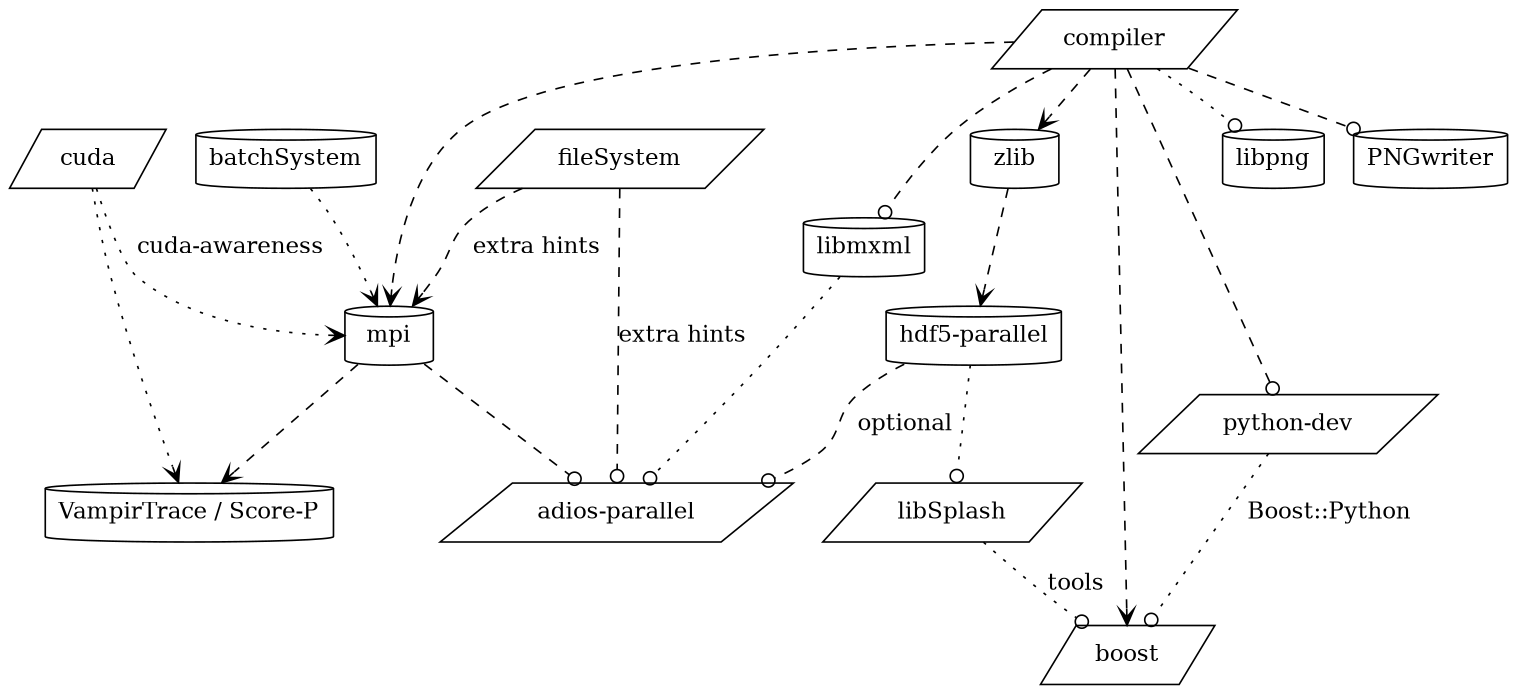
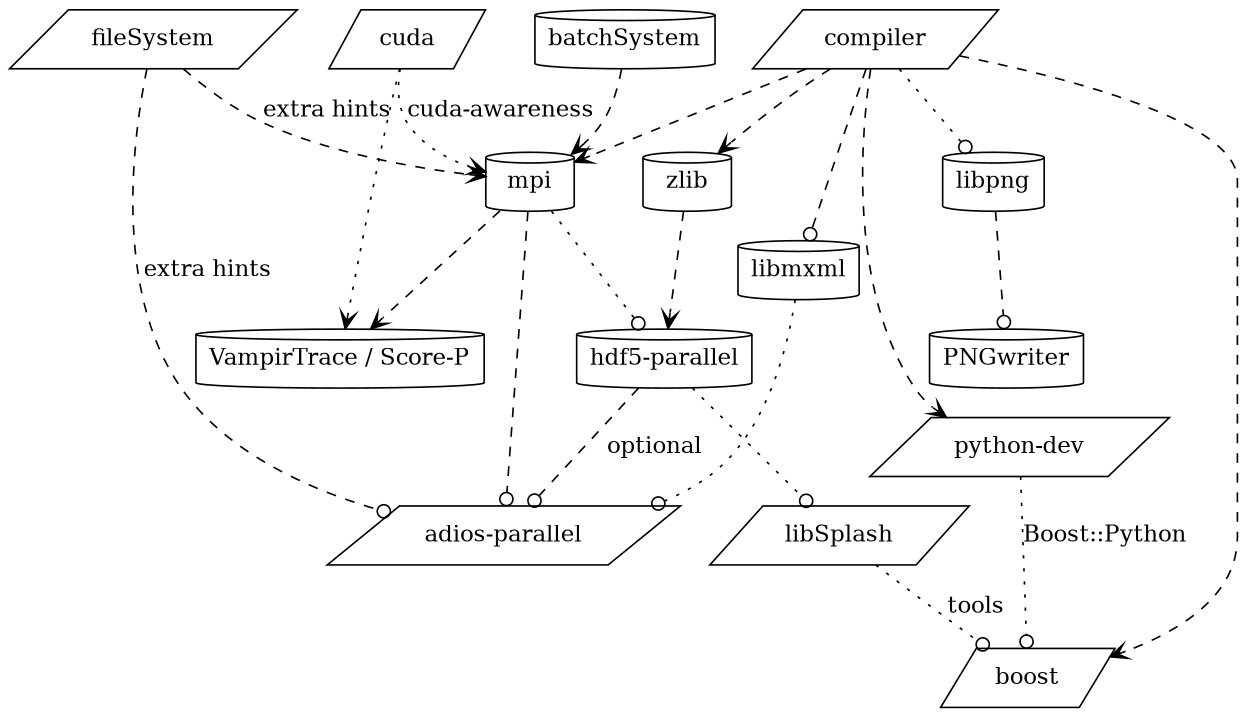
  digraph {
    node [shape=cylinder]
    edge [arrowhead=odot style=dashed]
    mpi
    compiler [shape=parallelogram]
    boost [shape=parallelogram]
    n4 [label="python-dev" shape=parallelogram]
    zlib
    libmxml
    libpng
    cuda [shape=parallelogram]
    n9 [label="VampirTrace / Score-P"]
    n10 [label="hdf5-parallel"]
    n11 [label="adios-parallel" shape=parallelogram]
    PNGwriter
    libSplash [shape=parallelogram]
    batchSystem
    fileSystem [shape=parallelogram]
    mpi -> n9 [arrowhead=vee]
+   mpi -> n10 [style=dotted]
    mpi -> n11
    compiler -> mpi [arrowhead=vee]
    compiler -> boost [arrowhead=vee]
-   compiler -> n4
+   compiler -> n4 [arrowhead=vee]
    compiler -> zlib [arrowhead=vee]
    compiler -> libmxml
    compiler -> libpng [style=dotted]
    n4 -> boost [label="Boost::Python" style=dotted]
    zlib -> n10 [arrowhead=vee]
    libmxml -> n11 [style=dotted]
-   compiler -> PNGwriter
+   libpng -> PNGwriter
    cuda -> mpi [arrowhead=vee label="cuda-awareness" style=dotted]
    cuda -> n9 [arrowhead=vee style=dotted]
    n10 -> n11 [label=optional]
    n10 -> libSplash [style=dotted]
    libSplash -> boost [label=tools style=dotted]
-   batchSystem -> mpi [arrowhead=vee style=dotted]
+   batchSystem -> mpi [arrowhead=vee]
    fileSystem -> mpi [arrowhead=vee label="extra hints"]
    fileSystem -> n11 [label="extra hints"]
  }
